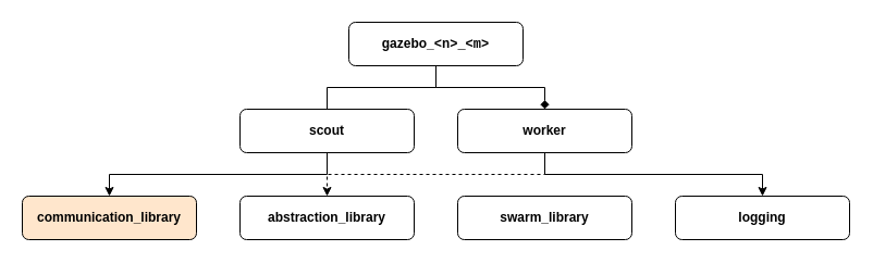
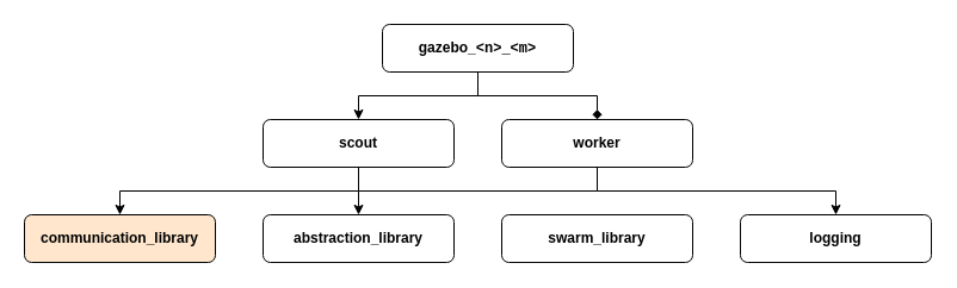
  <mxCell id="0" />
  <mxCell id="1" parent="0" />
- <mxCell id="2" value="" style="edgeStyle=orthogonalEdgeStyle;rounded=0;orthogonalLoop=1;jettySize=auto;html=1;fontStyle=1;fontSize=12;endArrow=none;" parent="1" source="4" target="6" edge="1"><mxGeometry relative="1" as="geometry" /></mxCell>
+ <mxCell id="2" value="" style="edgeStyle=orthogonalEdgeStyle;rounded=0;orthogonalLoop=1;jettySize=auto;html=1;fontStyle=1;fontSize=12;" parent="1" source="4" target="6" edge="1"><mxGeometry relative="1" as="geometry" /></mxCell>
  <mxCell id="3" style="edgeStyle=orthogonalEdgeStyle;rounded=0;orthogonalLoop=1;jettySize=auto;html=1;exitX=0.5;exitY=1;exitDx=0;exitDy=0;entryX=0.5;entryY=0;entryDx=0;entryDy=0;endArrow=diamond;" edge="1" parent="1" source="4" target="13"><mxGeometry relative="1" as="geometry" /></mxCell>
  <mxCell id="4" value="&lt;div style=&quot;font-size: 12px&quot;&gt;gazebo_&lt;font style=&quot;font-size: 12px&quot; face=&quot;Courier New&quot;&gt;&amp;lt;n&amp;gt;_&amp;lt;m&amp;gt;&lt;/font&gt;&lt;br style=&quot;font-size: 12px&quot;&gt;&lt;/div&gt;" style="rounded=1;whiteSpace=wrap;html=1;fontStyle=1;fontSize=12;" parent="1" vertex="1"><mxGeometry x="320" y="20" width="160" height="40" as="geometry" /></mxCell>
  <mxCell id="5" style="edgeStyle=orthogonalEdgeStyle;rounded=0;orthogonalLoop=1;jettySize=auto;html=1;exitX=0.5;exitY=1;exitDx=0;exitDy=0;entryX=0.5;entryY=0;entryDx=0;entryDy=0;" edge="1" parent="1" source="6" target="7"><mxGeometry relative="1" as="geometry" /></mxCell>
  <mxCell id="6" value="scout" style="rounded=1;whiteSpace=wrap;html=1;fontStyle=1;fontSize=12;" parent="1" vertex="1"><mxGeometry x="220" y="100" width="160" height="40" as="geometry" /></mxCell>
  <mxCell id="7" value="&lt;div&gt;communication_library&lt;/div&gt;" style="rounded=1;whiteSpace=wrap;html=1;fontStyle=1;fontSize=12;fillColor=#ffe6cc;" parent="1" vertex="1"><mxGeometry x="20" y="180" width="160" height="40" as="geometry" /></mxCell>
  <mxCell id="8" value="abstraction_library" style="rounded=1;whiteSpace=wrap;html=1;fontStyle=1;fontSize=12;" parent="1" vertex="1"><mxGeometry x="220" y="180" width="160" height="40" as="geometry" /></mxCell>
  <mxCell id="9" value="swarm_library" style="rounded=1;whiteSpace=wrap;html=1;fontStyle=1;fontSize=12;" parent="1" vertex="1"><mxGeometry x="420" y="180" width="160" height="40" as="geometry" /></mxCell>
  <mxCell id="10" value="logging" style="rounded=1;whiteSpace=wrap;html=1;fontStyle=1;fontSize=12;" parent="1" vertex="1"><mxGeometry x="620" y="180" width="160" height="40" as="geometry" /></mxCell>
  <mxCell id="11" style="edgeStyle=orthogonalEdgeStyle;rounded=0;orthogonalLoop=1;jettySize=auto;html=1;exitX=0.5;exitY=1;exitDx=0;exitDy=0;entryX=0.5;entryY=0;entryDx=0;entryDy=0;fontStyle=1;fontSize=12;" parent="1" source="13" target="10" edge="1"><mxGeometry relative="1" as="geometry" /></mxCell>
- <mxCell id="12" style="edgeStyle=orthogonalEdgeStyle;rounded=0;orthogonalLoop=1;jettySize=auto;html=1;exitX=0.5;exitY=1;exitDx=0;exitDy=0;entryX=0.5;entryY=0;entryDx=0;entryDy=0;fontStyle=1;fontSize=12;dashed=1;" parent="1" source="13" target="8" edge="1"><mxGeometry relative="1" as="geometry" /></mxCell>
+ <mxCell id="12" style="edgeStyle=orthogonalEdgeStyle;rounded=0;orthogonalLoop=1;jettySize=auto;html=1;exitX=0.5;exitY=1;exitDx=0;exitDy=0;entryX=0.5;entryY=0;entryDx=0;entryDy=0;fontStyle=1;fontSize=12;" parent="1" source="13" target="8" edge="1"><mxGeometry relative="1" as="geometry" /></mxCell>
  <mxCell id="13" value="worker" style="rounded=1;whiteSpace=wrap;html=1;fontStyle=1;fontSize=12;" parent="1" vertex="1"><mxGeometry x="420" y="100" width="160" height="40" as="geometry" /></mxCell>
